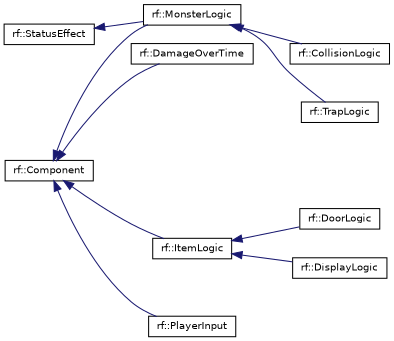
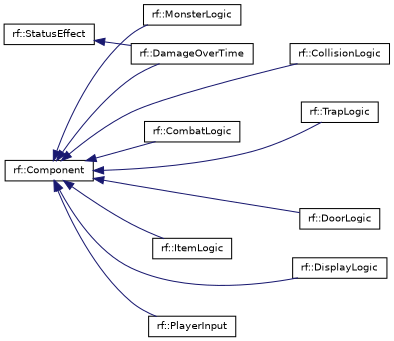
  digraph {
    rankdir=LR
    node [color=black fillcolor=white fontname=Helvetica fontsize=10 shape=record style=filled]
    edge [color=midnightblue dir=back fontname=Helvetica fontsize=10 labelfontname=Helvetica labelfontsize=10 style=solid]
    n1 [height=0.2 label="rf::Component" width=0.4]
    n2 [height=0.2 label="rf::CollisionLogic" width=0.4]
+   n3 [height=0.2 label="rf::CombatLogic" width=0.4]
    n4 [height=0.2 label="rf::DisplayLogic" width=0.4]
    n5 [height=0.2 label="rf::DoorLogic" width=0.4]
    n6 [height=0.2 label="rf::ItemLogic" width=0.4]
    n7 [height=0.2 label="rf::MonsterLogic" width=0.4]
    n8 [height=0.2 label="rf::PlayerInput" width=0.4]
    n9 [height=0.2 label="rf::TrapLogic" width=0.4]
    n10 [height=0.2 label="rf::DamageOverTime" width=0.4]
    n11 [height=0.2 label="rf::StatusEffect" width=0.4]
-   n7 -> n2
-   n6 -> n4
-   n6 -> n5
+   n1 -> n2
+   n1 -> n3
+   n1 -> n4
+   n1 -> n5
    n1 -> n6
    n1 -> n7
    n1 -> n8
-   n7 -> n9
+   n1 -> n9
    n1 -> n10
-   n11 -> n7
+   n11 -> n10
  }
